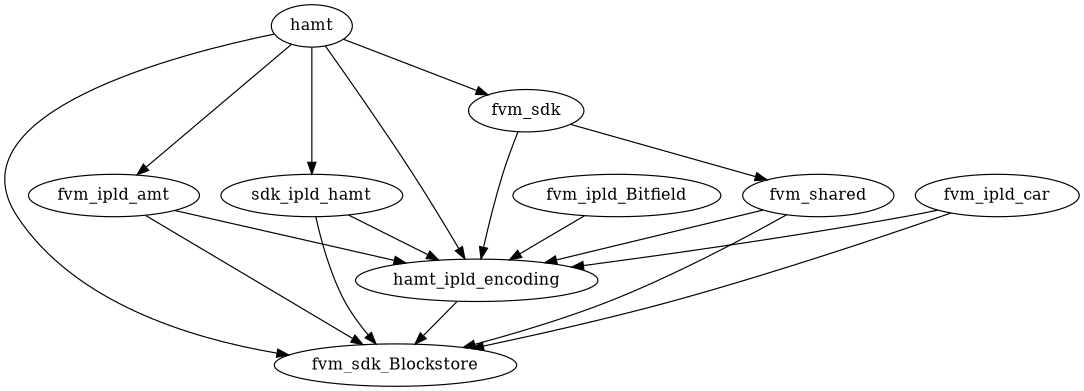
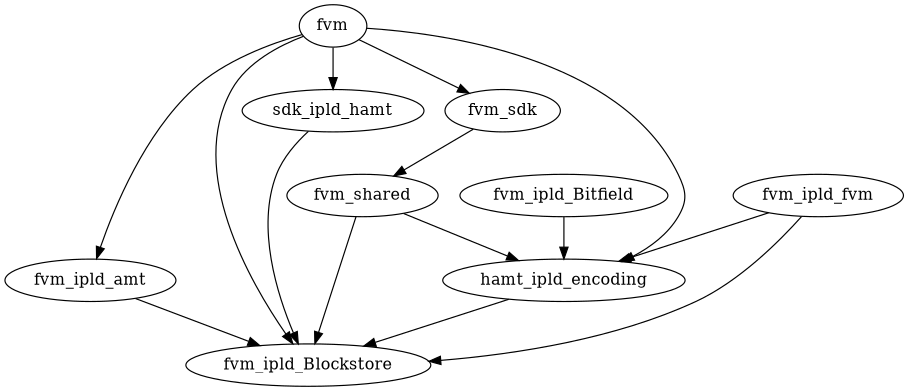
  digraph {
-   fvm [label=hamt]
+   fvm
    fvm_ipld_amt
-   fvm_ipld_Blockstore [label=fvm_sdk_Blockstore]
+   fvm_ipld_Blockstore
    n4 [label=hamt_ipld_encoding]
    n5 [label=sdk_ipld_hamt]
    fvm_sdk
    fvm_shared
-   fvm_ipld_car
+   fvm_ipld_car [label=fvm_ipld_fvm]
    fvm_ipld_Bitfield
    fvm -> fvm_ipld_amt
    fvm -> fvm_ipld_Blockstore
    fvm -> n4
    fvm -> n5
    fvm -> fvm_sdk
    fvm_ipld_amt -> fvm_ipld_Blockstore
-   fvm_ipld_amt -> n4
    n4 -> fvm_ipld_Blockstore
    n5 -> fvm_ipld_Blockstore
-   n5 -> n4
-   fvm_sdk -> n4
    fvm_sdk -> fvm_shared
    fvm_shared -> fvm_ipld_Blockstore
    fvm_shared -> n4
    fvm_ipld_car -> fvm_ipld_Blockstore
    fvm_ipld_car -> n4
    fvm_ipld_Bitfield -> n4
  }
